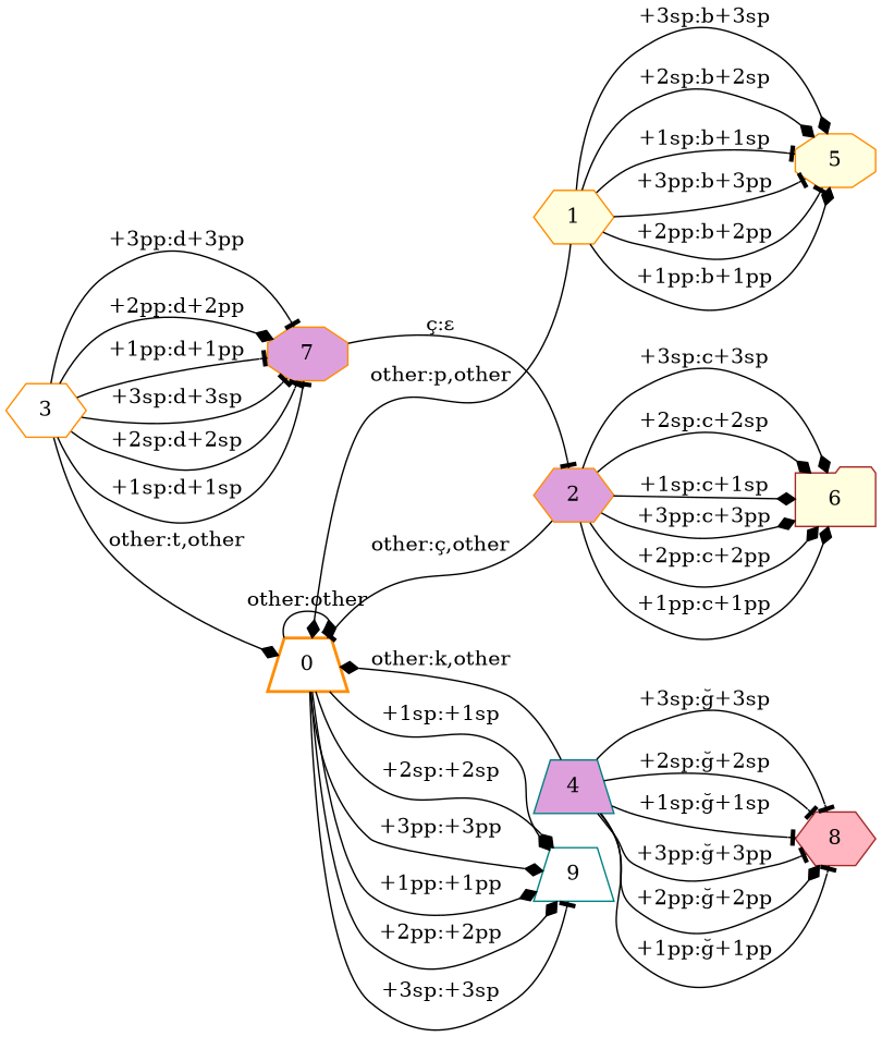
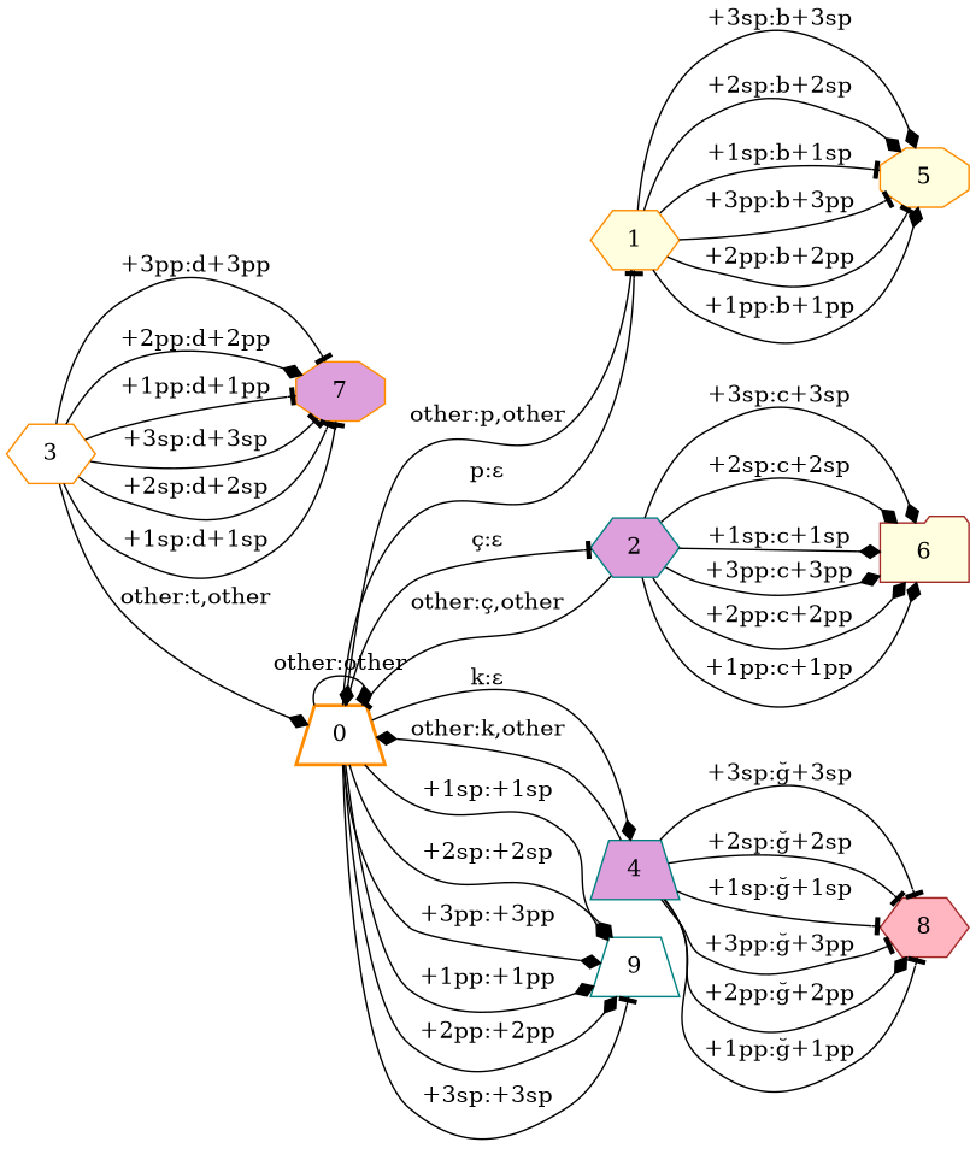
  digraph {
    nodesep=0.25
    rankdir=LR
    ranksep=0.4
    node [color=darkorange fillcolor=white fontsize=14 shape=hexagon style="solid,filled"]
    edge [arrowhead=diamond fontsize=14]
    n1 [label=0 shape=trapezium style="bold,filled"]
    n2 [fillcolor=lightyellow label=1]
-   n3 [fillcolor=plum label=2]
+   n3 [color=teal fillcolor=plum label=2]
    n4 [color=teal fillcolor=plum label=4 shape=trapezium]
    n5 [color=teal label=9 shape=trapezium]
    n6 [fillcolor=lightyellow label=5 shape=octagon]
    n7 [color=brown fillcolor=lightyellow label=6 shape=folder]
    n8 [label=3]
    n9 [fillcolor=plum label=7 shape=octagon]
    n10 [color=brown fillcolor=lightpink label=8]
    n1 -> n1 [label="other:other"]
-   n9 -> n3 [arrowhead=tee label="ç:ε"]
+   n1 -> n2 [arrowhead=tee label="p:ε"]
+   n1 -> n3 [arrowhead=tee label="ç:ε"]
+   n1 -> n4 [label="k:ε"]
    n1 -> n5 [arrowhead=tee label="+3sp:+3sp"]
    n1 -> n5 [label="+1sp:+1sp"]
    n1 -> n5 [label="+2sp:+2sp"]
    n1 -> n5 [label="+3pp:+3pp"]
    n1 -> n5 [label="+1pp:+1pp"]
    n1 -> n5 [label="+2pp:+2pp"]
    n2 -> n1 [label="other:p,other"]
    n2 -> n6 [label="+3sp:b+3sp"]
    n2 -> n6 [label="+2sp:b+2sp"]
    n2 -> n6 [arrowhead=tee label="+1sp:b+1sp"]
    n2 -> n6 [arrowhead=tee label="+3pp:b+3pp"]
    n2 -> n6 [arrowhead=tee label="+2pp:b+2pp"]
    n2 -> n6 [label="+1pp:b+1pp"]
    n3 -> n1 [arrowhead=tee label="other:ç,other"]
    n3 -> n7 [label="+3sp:c+3sp"]
    n3 -> n7 [label="+2sp:c+2sp"]
    n3 -> n7 [label="+1sp:c+1sp"]
    n3 -> n7 [label="+3pp:c+3pp"]
    n3 -> n7 [label="+2pp:c+2pp"]
    n3 -> n7 [label="+1pp:c+1pp"]
    n4 -> n1 [label="other:k,other"]
    n4 -> n10 [arrowhead=tee label="+3sp:ğ+3sp"]
    n4 -> n10 [arrowhead=tee label="+2sp:ğ+2sp"]
    n4 -> n10 [arrowhead=tee label="+1sp:ğ+1sp"]
    n4 -> n10 [arrowhead=tee label="+3pp:ğ+3pp"]
    n4 -> n10 [label="+2pp:ğ+2pp"]
    n4 -> n10 [arrowhead=tee label="+1pp:ğ+1pp"]
    n8 -> n1 [label="other:t,other"]
    n8 -> n9 [arrowhead=tee label="+3sp:d+3sp"]
    n8 -> n9 [arrowhead=tee label="+2sp:d+2sp"]
    n8 -> n9 [arrowhead=tee label="+1sp:d+1sp"]
    n8 -> n9 [arrowhead=tee label="+3pp:d+3pp"]
    n8 -> n9 [label="+2pp:d+2pp"]
    n8 -> n9 [arrowhead=tee label="+1pp:d+1pp"]
  }
